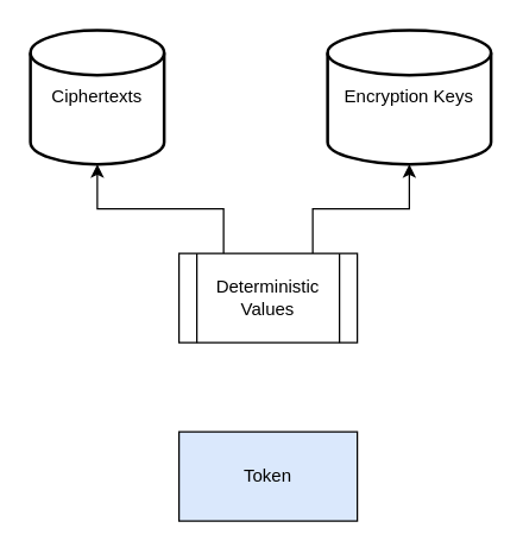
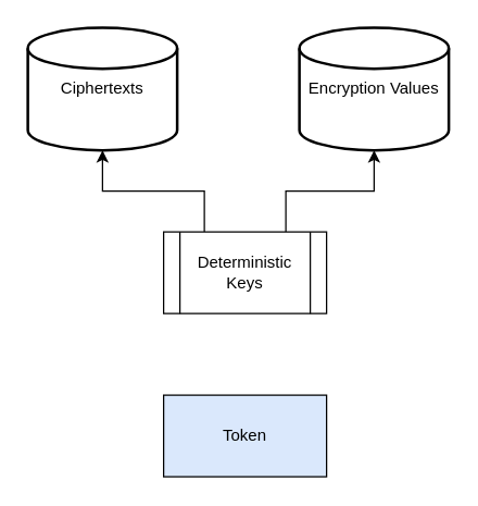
  <mxCell id="0" />
  <mxCell id="1" parent="0" />
- <mxCell id="2" value="Ciphertexts" style="strokeWidth=2;html=1;shape=mxgraph.flowchart.database;whiteSpace=wrap;" vertex="1" parent="1"><mxGeometry x="20" y="20" width="90" height="90" as="geometry" /></mxCell>
- <mxCell id="3" value="Encryption Keys" style="strokeWidth=2;html=1;shape=mxgraph.flowchart.database;whiteSpace=wrap;" vertex="1" parent="1"><mxGeometry x="220" y="20" width="110" height="90" as="geometry" /></mxCell>
+ <mxCell id="2" value="Ciphertexts" style="strokeWidth=2;html=1;shape=mxgraph.flowchart.database;whiteSpace=wrap;" vertex="1" parent="1"><mxGeometry x="20" y="20" width="110" height="90" as="geometry" /></mxCell>
+ <mxCell id="3" value="Encryption Values" style="strokeWidth=2;html=1;shape=mxgraph.flowchart.database;whiteSpace=wrap;" vertex="1" parent="1"><mxGeometry x="220" y="20" width="110" height="90" as="geometry" /></mxCell>
  <mxCell id="4" value="Token" style="rounded=0;whiteSpace=wrap;html=1;fillColor=#dae8fc;" vertex="1" parent="1"><mxGeometry x="120" y="290" width="120" height="60" as="geometry" /></mxCell>
  <mxCell id="5" style="edgeStyle=orthogonalEdgeStyle;rounded=0;orthogonalLoop=1;jettySize=auto;html=1;exitX=0.25;exitY=0;exitDx=0;exitDy=0;entryX=0.5;entryY=1;entryDx=0;entryDy=0;entryPerimeter=0;" edge="1" parent="1" source="7" target="2"><mxGeometry relative="1" as="geometry" /></mxCell>
  <mxCell id="6" style="edgeStyle=orthogonalEdgeStyle;rounded=0;orthogonalLoop=1;jettySize=auto;html=1;exitX=0.75;exitY=0;exitDx=0;exitDy=0;entryX=0.5;entryY=1;entryDx=0;entryDy=0;entryPerimeter=0;" edge="1" parent="1" source="7" target="3"><mxGeometry relative="1" as="geometry" /></mxCell>
- <mxCell id="7" value="Deterministic Values" style="shape=process;whiteSpace=wrap;html=1;backgroundOutline=1;" vertex="1" parent="1"><mxGeometry x="120" y="170" width="120" height="60" as="geometry" /></mxCell>
+ <mxCell id="7" value="Deterministic Keys" style="shape=process;whiteSpace=wrap;html=1;backgroundOutline=1;" vertex="1" parent="1"><mxGeometry x="120" y="170" width="120" height="60" as="geometry" /></mxCell>
